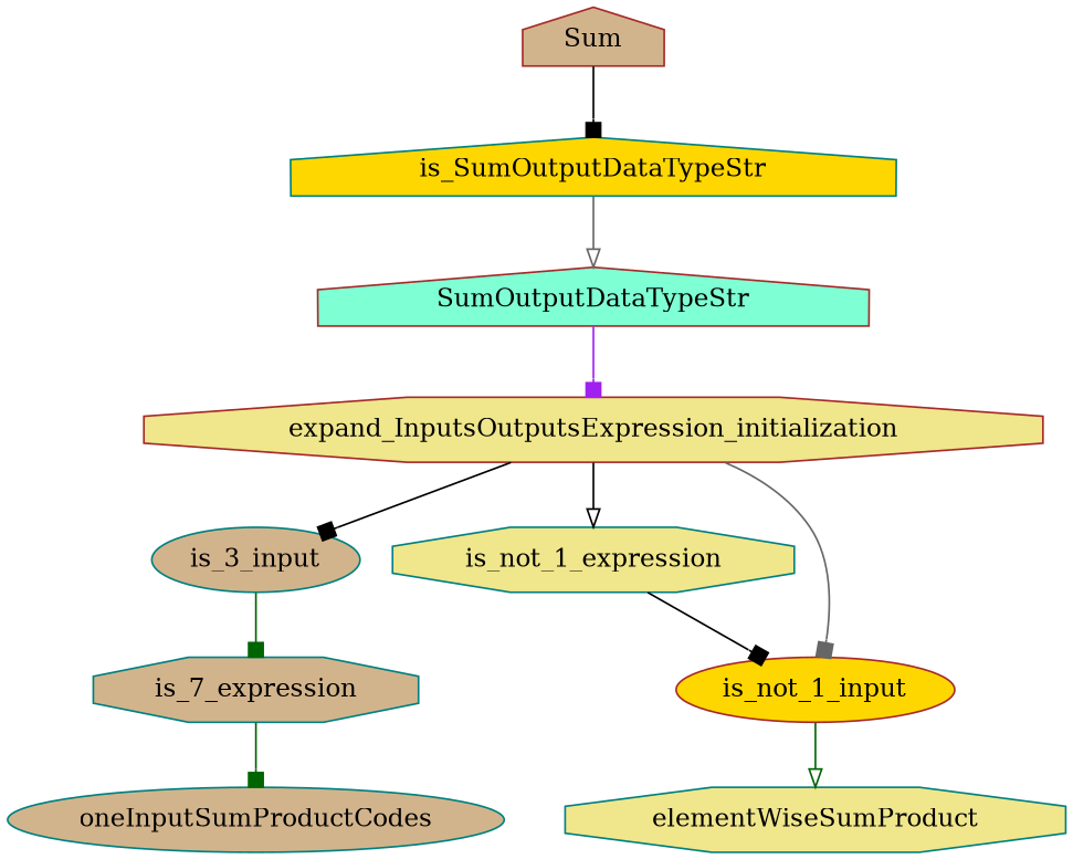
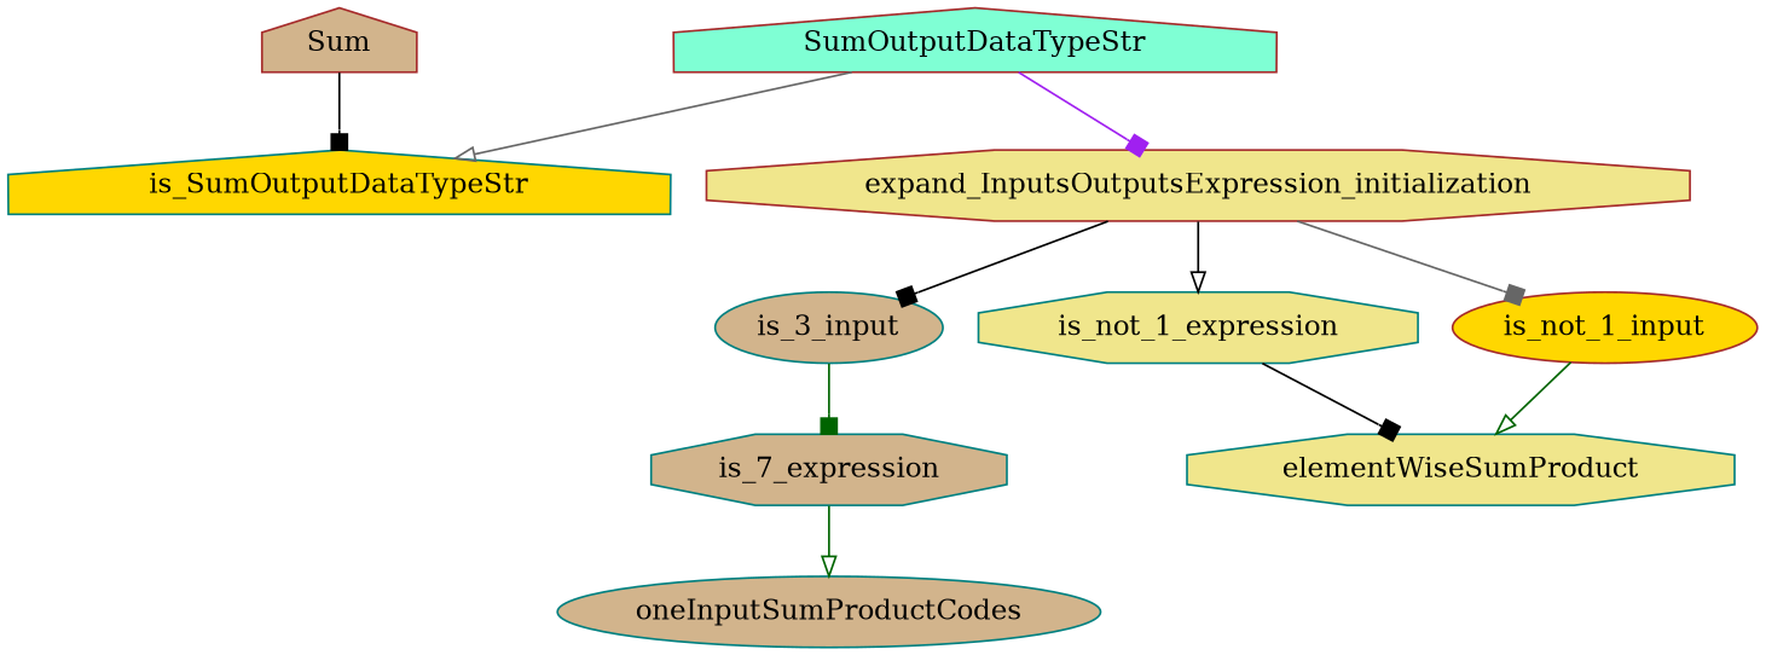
  digraph {
    rankdir=UD
    node [color=teal fillcolor=tan shape=octagon sides=5 style=filled]
    edge [arrowhead=box color=black]
    Sum [color=brown shape=house]
    n2 [fillcolor=gold label=is_SumOutputDataTypeStr shape=house]
    SumOutputDataTypeStr [color=brown fillcolor=aquamarine shape=house]
    expand_InputsOutputsExpression_initialization [color=brown fillcolor=khaki]
    n5 [label=is_3_input shape=ellipse]
    is_not_1_expression [fillcolor=khaki]
    is_not_1_input [color=brown fillcolor=gold shape=ellipse]
    oneInputSumProductCodes [shape=ellipse]
    n9 [label=is_7_expression]
    elementWiseSumProduct [fillcolor=khaki]
    Sum -> n2
-   n2 -> SumOutputDataTypeStr [arrowhead=onormal color=gray40]
+   SumOutputDataTypeStr -> n2 [arrowhead=onormal color=gray40]
    SumOutputDataTypeStr -> expand_InputsOutputsExpression_initialization [color=purple]
    expand_InputsOutputsExpression_initialization -> n5
    expand_InputsOutputsExpression_initialization -> is_not_1_expression [arrowhead=onormal]
    expand_InputsOutputsExpression_initialization -> is_not_1_input [color=gray40]
    n5 -> n9 [color=darkgreen]
-   is_not_1_expression -> is_not_1_input
+   is_not_1_expression -> elementWiseSumProduct
    is_not_1_input -> elementWiseSumProduct [arrowhead=onormal color=darkgreen]
-   n9 -> oneInputSumProductCodes [color=darkgreen]
+   n9 -> oneInputSumProductCodes [arrowhead=onormal color=darkgreen]
  }
